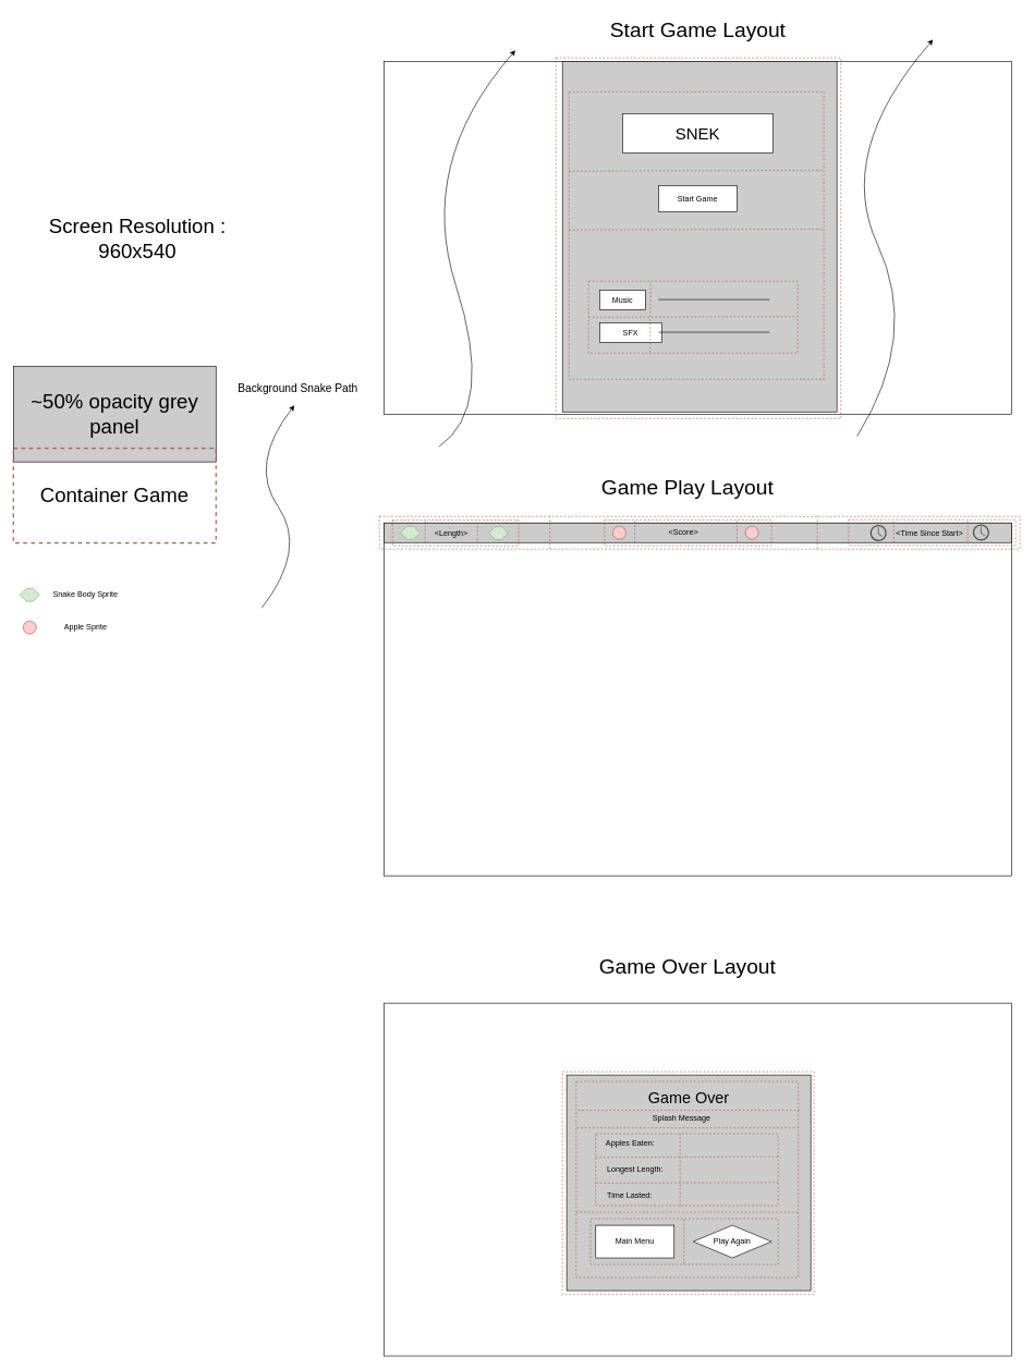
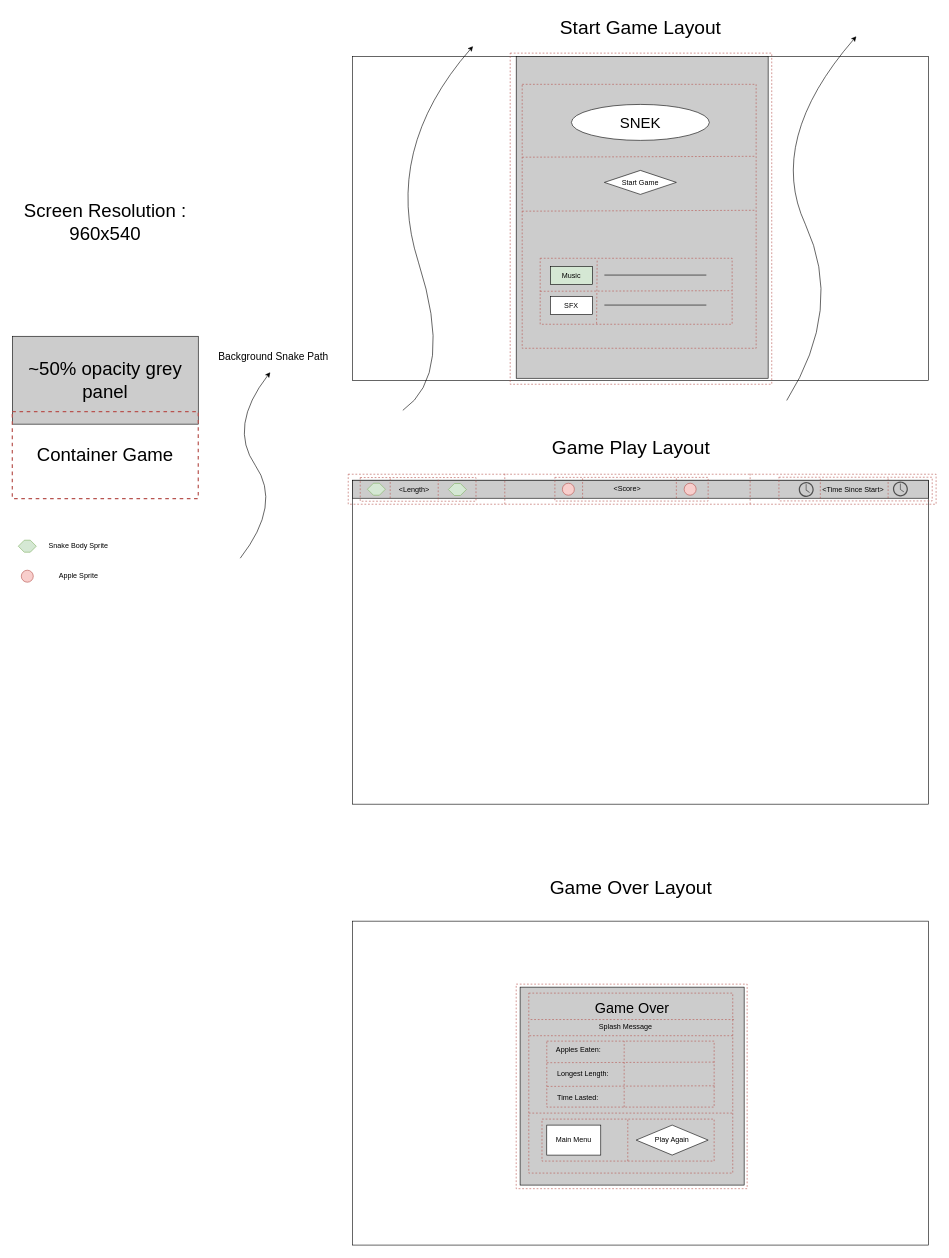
  <mxCell id="0" />
  <mxCell id="1" parent="0" />
  <mxCell id="2" value="" style="rounded=0;whiteSpace=wrap;html=1;" vertex="1" parent="1"><mxGeometry x="587" y="93.5" width="960" height="540" as="geometry" /></mxCell>
  <mxCell id="3" value="" style="rounded=0;whiteSpace=wrap;html=1;fillColor=#CCCCCC;" vertex="1" parent="1"><mxGeometry x="860" y="93.5" width="420" height="536.5" as="geometry" /></mxCell>
- <mxCell id="4" value="&lt;font style=&quot;font-size: 25px;&quot;&gt;SNEK&lt;/font&gt;" style="rounded=0;whiteSpace=wrap;html=1;" vertex="1" parent="1"><mxGeometry x="952" y="173.5" width="230" height="60" as="geometry" /></mxCell>
- <mxCell id="5" value="Start Game" style="rounded=0;whiteSpace=wrap;html=1;" vertex="1" parent="1"><mxGeometry x="1007" y="283.5" width="120" height="40" as="geometry" /></mxCell>
- <mxCell id="6" value="Music" style="rounded=0;whiteSpace=wrap;html=1;" vertex="1" parent="1"><mxGeometry x="917" y="443.5" width="70" height="30" as="geometry" /></mxCell>
+ <mxCell id="4" value="&lt;font style=&quot;font-size: 25px;&quot;&gt;SNEK&lt;/font&gt;" style="ellipse;whiteSpace=wrap;html=1;" vertex="1" parent="1"><mxGeometry x="952" y="173.5" width="230" height="60" as="geometry" /></mxCell>
+ <mxCell id="5" value="Start Game" style="rhombus;whiteSpace=wrap;html=1;" vertex="1" parent="1"><mxGeometry x="1007" y="283.5" width="120" height="40" as="geometry" /></mxCell>
+ <mxCell id="6" value="Music" style="rounded=0;whiteSpace=wrap;html=1;fillColor=#d5e8d4;" vertex="1" parent="1"><mxGeometry x="917" y="443.5" width="70" height="30" as="geometry" /></mxCell>
  <mxCell id="7" value="" style="endArrow=none;html=1;rounded=0;" edge="1" parent="1"><mxGeometry width="50" height="50" relative="1" as="geometry"><mxPoint x="1007" y="458" as="sourcePoint" /><mxPoint x="1177" y="458" as="targetPoint" /></mxGeometry></mxCell>
- <mxCell id="8" value="SFX" style="rounded=0;whiteSpace=wrap;html=1;" vertex="1" parent="1"><mxGeometry x="917" y="493.5" width="95" height="30" as="geometry" /></mxCell>
+ <mxCell id="8" value="SFX" style="rounded=0;whiteSpace=wrap;html=1;" vertex="1" parent="1"><mxGeometry x="917" y="493.5" width="70" height="30" as="geometry" /></mxCell>
  <mxCell id="9" value="" style="endArrow=none;html=1;rounded=0;" edge="1" parent="1"><mxGeometry width="50" height="50" relative="1" as="geometry"><mxPoint x="1007" y="508" as="sourcePoint" /><mxPoint x="1177" y="508" as="targetPoint" /></mxGeometry></mxCell>
  <mxCell id="10" value="" style="curved=1;endArrow=classic;html=1;rounded=0;" edge="1" parent="1"><mxGeometry width="50" height="50" relative="1" as="geometry"><mxPoint x="671" y="683.5" as="sourcePoint" /><mxPoint x="788" y="76.5" as="targetPoint" /><Array as="points"><mxPoint x="757" y="623.5" /><mxPoint x="637" y="249.5" /></Array></mxGeometry></mxCell>
  <mxCell id="11" value="" style="curved=1;endArrow=classic;html=1;rounded=0;" edge="1" parent="1"><mxGeometry width="50" height="50" relative="1" as="geometry"><mxPoint x="1311" y="667" as="sourcePoint" /><mxPoint x="1427" y="60" as="targetPoint" /><Array as="points"><mxPoint x="1407" y="513.5" /><mxPoint x="1277" y="233" /></Array></mxGeometry></mxCell>
  <mxCell id="12" value="" style="rounded=0;whiteSpace=wrap;html=1;" vertex="1" parent="1"><mxGeometry x="587" y="1535" width="960" height="540" as="geometry" /></mxCell>
  <mxCell id="13" value="&lt;font style=&quot;font-size: 32px;&quot;&gt;Start Game Layout&lt;/font&gt;" style="text;html=1;align=center;verticalAlign=middle;resizable=0;points=[];autosize=1;strokeColor=none;fillColor=none;" vertex="1" parent="1"><mxGeometry x="922" y="20" width="290" height="50" as="geometry" /></mxCell>
  <mxCell id="14" value="&lt;font style=&quot;font-size: 32px;&quot;&gt;Game Over Layout&lt;/font&gt;" style="text;html=1;align=center;verticalAlign=middle;resizable=0;points=[];autosize=1;strokeColor=none;fillColor=none;" vertex="1" parent="1"><mxGeometry x="906" y="1455" width="290" height="50" as="geometry" /></mxCell>
  <mxCell id="15" value="" style="rounded=0;whiteSpace=wrap;html=1;fillColor=none;dashed=1;strokeColor=#b85450;" vertex="1" parent="1"><mxGeometry x="850" y="88" width="436" height="552" as="geometry" /></mxCell>
  <mxCell id="16" value="" style="rounded=0;whiteSpace=wrap;html=1;fillColor=none;dashed=1;strokeColor=#b85450;" vertex="1" parent="1"><mxGeometry x="870" y="140" width="390" height="440" as="geometry" /></mxCell>
  <mxCell id="17" value="" style="rounded=0;whiteSpace=wrap;html=1;fillColor=none;dashed=1;strokeColor=#b85450;" vertex="1" parent="1"><mxGeometry x="900" y="430" width="320" height="110" as="geometry" /></mxCell>
  <mxCell id="18" value="" style="endArrow=none;html=1;rounded=0;fillColor=#f8cecc;strokeColor=#b85450;dashed=1;" edge="1" parent="1"><mxGeometry width="50" height="50" relative="1" as="geometry"><mxPoint x="994" y="539" as="sourcePoint" /><mxPoint x="995" y="431" as="targetPoint" /></mxGeometry></mxCell>
  <mxCell id="19" value="" style="endArrow=none;html=1;rounded=0;fillColor=#f8cecc;strokeColor=#b85450;dashed=1;" edge="1" parent="1"><mxGeometry width="50" height="50" relative="1" as="geometry"><mxPoint x="900" y="485" as="sourcePoint" /><mxPoint x="1219" y="484" as="targetPoint" /></mxGeometry></mxCell>
  <mxCell id="20" value="" style="endArrow=none;html=1;rounded=0;fillColor=#f8cecc;strokeColor=#b85450;dashed=1;" edge="1" parent="1"><mxGeometry width="50" height="50" relative="1" as="geometry"><mxPoint x="870" y="351.5" as="sourcePoint" /><mxPoint x="1260" y="350" as="targetPoint" /></mxGeometry></mxCell>
  <mxCell id="21" value="" style="endArrow=none;html=1;rounded=0;fillColor=#f8cecc;strokeColor=#b85450;dashed=1;" edge="1" parent="1"><mxGeometry width="50" height="50" relative="1" as="geometry"><mxPoint x="870" y="261.5" as="sourcePoint" /><mxPoint x="1260" y="260" as="targetPoint" /></mxGeometry></mxCell>
  <mxCell id="22" value="" style="rounded=0;whiteSpace=wrap;html=1;fillColor=#CCCCCC;" vertex="1" parent="1"><mxGeometry x="866.5" y="1645" width="373.5" height="330" as="geometry" /></mxCell>
  <mxCell id="23" value="" style="rounded=0;whiteSpace=wrap;html=1;fillColor=none;dashed=1;strokeColor=#b85450;" vertex="1" parent="1"><mxGeometry x="881" y="1655" width="340" height="300" as="geometry" /></mxCell>
  <mxCell id="24" value="&lt;font style=&quot;font-size: 24px;&quot;&gt;Game Over&lt;/font&gt;" style="text;html=1;align=center;verticalAlign=middle;whiteSpace=wrap;rounded=0;" vertex="1" parent="1"><mxGeometry x="988.75" y="1665" width="129" height="30" as="geometry" /></mxCell>
  <mxCell id="25" value="Apples Eaten:" style="text;html=1;align=center;verticalAlign=middle;whiteSpace=wrap;rounded=0;" vertex="1" parent="1"><mxGeometry x="924.5" y="1735" width="78" height="30" as="geometry" /></mxCell>
  <mxCell id="26" value="Longest Length:" style="text;html=1;align=center;verticalAlign=middle;whiteSpace=wrap;rounded=0;" vertex="1" parent="1"><mxGeometry x="924.5" y="1775" width="93" height="30" as="geometry" /></mxCell>
  <mxCell id="27" value="Time Lasted:" style="text;html=1;align=center;verticalAlign=middle;whiteSpace=wrap;rounded=0;" vertex="1" parent="1"><mxGeometry x="924.5" y="1815" width="75.5" height="30" as="geometry" /></mxCell>
- <mxCell id="28" value="Main Menu" style="rounded=0;whiteSpace=wrap;html=1;" vertex="1" parent="1"><mxGeometry x="911" y="1875" width="120" height="50" as="geometry" /></mxCell>
+ <mxCell id="28" value="Main Menu" style="rounded=0;whiteSpace=wrap;html=1;" vertex="1" parent="1"><mxGeometry x="911" y="1875" width="90" height="50" as="geometry" /></mxCell>
  <mxCell id="29" value="Play Again" style="rhombus;whiteSpace=wrap;html=1;" vertex="1" parent="1"><mxGeometry x="1060" y="1875" width="120" height="50" as="geometry" /></mxCell>
  <mxCell id="30" value="" style="endArrow=none;html=1;rounded=0;fillColor=#f8cecc;strokeColor=#b85450;dashed=1;" edge="1" parent="1"><mxGeometry width="50" height="50" relative="1" as="geometry"><mxPoint x="882" y="1726" as="sourcePoint" /><mxPoint x="1222" y="1726" as="targetPoint" /></mxGeometry></mxCell>
  <mxCell id="31" value="" style="endArrow=none;html=1;rounded=0;fillColor=#f8cecc;strokeColor=#b85450;dashed=1;" edge="1" parent="1"><mxGeometry width="50" height="50" relative="1" as="geometry"><mxPoint x="881" y="1855" as="sourcePoint" /><mxPoint x="1221" y="1855" as="targetPoint" /></mxGeometry></mxCell>
  <mxCell id="32" value="" style="rounded=0;whiteSpace=wrap;html=1;fillColor=none;dashed=1;strokeColor=#b85450;" vertex="1" parent="1"><mxGeometry x="911" y="1735" width="279" height="110" as="geometry" /></mxCell>
  <mxCell id="33" value="" style="rounded=0;whiteSpace=wrap;html=1;fillColor=none;dashed=1;strokeColor=#b85450;" vertex="1" parent="1"><mxGeometry x="903" y="1865" width="287" height="70" as="geometry" /></mxCell>
  <mxCell id="34" value="" style="endArrow=none;html=1;rounded=0;fillColor=#f8cecc;strokeColor=#b85450;dashed=1;" edge="1" parent="1"><mxGeometry width="50" height="50" relative="1" as="geometry"><mxPoint x="911" y="1771" as="sourcePoint" /><mxPoint x="1190" y="1770" as="targetPoint" /></mxGeometry></mxCell>
  <mxCell id="35" value="" style="endArrow=none;html=1;rounded=0;fillColor=#f8cecc;strokeColor=#b85450;dashed=1;" edge="1" parent="1"><mxGeometry width="50" height="50" relative="1" as="geometry"><mxPoint x="911.5" y="1810.5" as="sourcePoint" /><mxPoint x="1190.5" y="1809.5" as="targetPoint" /></mxGeometry></mxCell>
  <mxCell id="36" value="" style="endArrow=none;html=1;rounded=0;fillColor=#f8cecc;strokeColor=#b85450;dashed=1;" edge="1" parent="1"><mxGeometry width="50" height="50" relative="1" as="geometry"><mxPoint x="1040" y="1845" as="sourcePoint" /><mxPoint x="1040" y="1735" as="targetPoint" /></mxGeometry></mxCell>
  <mxCell id="37" value="" style="endArrow=none;html=1;rounded=0;fillColor=#f8cecc;strokeColor=#b85450;dashed=1;" edge="1" parent="1"><mxGeometry width="50" height="50" relative="1" as="geometry"><mxPoint x="1046" y="1935" as="sourcePoint" /><mxPoint x="1046.05" y="1865" as="targetPoint" /></mxGeometry></mxCell>
  <mxCell id="38" value="" style="endArrow=none;html=1;rounded=0;fillColor=#f8cecc;strokeColor=#b85450;dashed=1;" edge="1" parent="1"><mxGeometry width="50" height="50" relative="1" as="geometry"><mxPoint x="884" y="1699" as="sourcePoint" /><mxPoint x="1224" y="1699" as="targetPoint" /></mxGeometry></mxCell>
  <mxCell id="39" value="Splash Message" style="text;html=1;align=center;verticalAlign=middle;resizable=0;points=[];autosize=1;strokeColor=none;fillColor=none;" vertex="1" parent="1"><mxGeometry x="987" y="1697" width="110" height="30" as="geometry" /></mxCell>
  <mxCell id="40" value="" style="rounded=0;whiteSpace=wrap;html=1;" vertex="1" parent="1"><mxGeometry x="587" y="800" width="960" height="540" as="geometry" /></mxCell>
  <mxCell id="41" value="&lt;font style=&quot;font-size: 32px;&quot;&gt;Game Play Layout&lt;/font&gt;" style="text;html=1;align=center;verticalAlign=middle;resizable=0;points=[];autosize=1;strokeColor=none;fillColor=none;" vertex="1" parent="1"><mxGeometry x="906" y="720" width="290" height="50" as="geometry" /></mxCell>
  <mxCell id="42" value="" style="rounded=0;whiteSpace=wrap;html=1;fillColor=#CCCCCC;" vertex="1" parent="1"><mxGeometry x="587" y="800" width="960" height="30" as="geometry" /></mxCell>
  <mxCell id="43" value="&amp;lt;Time Since Start&amp;gt;" style="text;html=1;align=center;verticalAlign=middle;whiteSpace=wrap;rounded=0;" vertex="1" parent="1"><mxGeometry x="1367" y="800.5" width="110" height="30" as="geometry" /></mxCell>
  <mxCell id="44" value="&amp;lt;Score&amp;gt;&amp;nbsp;" style="text;html=1;align=center;verticalAlign=middle;whiteSpace=wrap;rounded=0;" vertex="1" parent="1"><mxGeometry x="1006.5" y="800" width="80" height="30" as="geometry" /></mxCell>
  <mxCell id="45" value="" style="ellipse;whiteSpace=wrap;html=1;aspect=fixed;fillColor=#f8cecc;strokeColor=#b85450;" vertex="1" parent="1"><mxGeometry x="937" y="805" width="20" height="20" as="geometry" /></mxCell>
  <mxCell id="46" value="" style="ellipse;whiteSpace=wrap;html=1;aspect=fixed;fillColor=#f8cecc;strokeColor=#b85450;" vertex="1" parent="1"><mxGeometry x="1140" y="805" width="20" height="20" as="geometry" /></mxCell>
  <mxCell id="47" value="" style="sketch=0;pointerEvents=1;shadow=0;dashed=0;html=1;strokeColor=none;fillColor=#505050;labelPosition=center;verticalLabelPosition=bottom;verticalAlign=top;outlineConnect=0;align=center;shape=mxgraph.office.concepts.clock;" vertex="1" parent="1"><mxGeometry x="1331" y="803" width="25" height="25" as="geometry" /></mxCell>
  <mxCell id="48" value="" style="sketch=0;pointerEvents=1;shadow=0;dashed=0;html=1;strokeColor=none;fillColor=#505050;labelPosition=center;verticalLabelPosition=bottom;verticalAlign=top;outlineConnect=0;align=center;shape=mxgraph.office.concepts.clock;" vertex="1" parent="1"><mxGeometry x="1488" y="802" width="25" height="25" as="geometry" /></mxCell>
  <mxCell id="49" value="" style="shape=hexagon;perimeter=hexagonPerimeter2;whiteSpace=wrap;html=1;fixedSize=1;size=10;fillColor=#d5e8d4;strokeColor=#82b366;" vertex="1" parent="1"><mxGeometry x="612" y="805" width="30" height="20" as="geometry" /></mxCell>
  <mxCell id="50" value="" style="shape=hexagon;perimeter=hexagonPerimeter2;whiteSpace=wrap;html=1;fixedSize=1;size=10;fillColor=#d5e8d4;strokeColor=#82b366;" vertex="1" parent="1"><mxGeometry x="747" y="805.5" width="30" height="20" as="geometry" /></mxCell>
  <mxCell id="51" value="&amp;lt;Length&amp;gt;" style="text;html=1;align=center;verticalAlign=middle;whiteSpace=wrap;rounded=0;" vertex="1" parent="1"><mxGeometry x="650" y="800.5" width="80" height="30" as="geometry" /></mxCell>
- <mxCell id="52" value="Screen Resolution : 960x540" style="text;html=1;align=center;verticalAlign=middle;whiteSpace=wrap;rounded=0;strokeWidth=5;fontSize=31;" vertex="1" parent="1"><mxGeometry x="55" y="292" width="310" height="146.5" as="geometry" /></mxCell>
+ <mxCell id="52" value="Screen Resolution : 960x540" style="text;html=1;align=center;verticalAlign=middle;whiteSpace=wrap;rounded=0;strokeWidth=5;fontSize=31;" vertex="1" parent="1"><mxGeometry x="20" y="297" width="310" height="146.5" as="geometry" /></mxCell>
  <mxCell id="53" value="~50% opacity grey panel" style="text;html=1;align=center;verticalAlign=middle;whiteSpace=wrap;rounded=0;strokeWidth=1;fontSize=31;strokeColor=#000000;fillColor=#CCCCCC;" vertex="1" parent="1"><mxGeometry x="20" y="560" width="310" height="146.5" as="geometry" /></mxCell>
  <mxCell id="54" value="Container Game" style="text;html=1;align=center;verticalAlign=middle;whiteSpace=wrap;rounded=0;strokeWidth=2;fontSize=31;strokeColor=#b85450;dashed=1;fillColor=none;" vertex="1" parent="1"><mxGeometry x="20" y="685.5" width="310" height="145" as="geometry" /></mxCell>
  <mxCell id="55" value="" style="shape=hexagon;perimeter=hexagonPerimeter2;whiteSpace=wrap;html=1;fixedSize=1;size=10;fillColor=#d5e8d4;strokeColor=#82b366;" vertex="1" parent="1"><mxGeometry x="30" y="900" width="30" height="20" as="geometry" /></mxCell>
  <mxCell id="56" value="" style="ellipse;whiteSpace=wrap;html=1;aspect=fixed;fillColor=#f8cecc;strokeColor=#b85450;" vertex="1" parent="1"><mxGeometry x="35" y="950" width="20" height="20" as="geometry" /></mxCell>
  <mxCell id="57" value="Snake Body Sprite" style="text;html=1;align=center;verticalAlign=middle;resizable=0;points=[];autosize=1;strokeColor=none;fillColor=none;" vertex="1" parent="1"><mxGeometry x="70" y="895" width="120" height="30" as="geometry" /></mxCell>
  <mxCell id="58" value="Apple Sprite" style="text;html=1;align=center;verticalAlign=middle;resizable=0;points=[];autosize=1;strokeColor=none;fillColor=none;" vertex="1" parent="1"><mxGeometry x="85" y="945" width="90" height="30" as="geometry" /></mxCell>
  <mxCell id="59" value="" style="text;html=1;align=center;verticalAlign=middle;whiteSpace=wrap;rounded=0;strokeWidth=1;fontSize=31;strokeColor=#b85450;dashed=1;fillColor=none;" vertex="1" parent="1"><mxGeometry x="580" y="790" width="980" height="50" as="geometry" /></mxCell>
  <mxCell id="60" value="" style="endArrow=none;html=1;rounded=0;fillColor=#f8cecc;strokeColor=#b85450;dashed=1;" edge="1" parent="1"><mxGeometry width="50" height="50" relative="1" as="geometry"><mxPoint x="841" y="840" as="sourcePoint" /><mxPoint x="841" y="787" as="targetPoint" /></mxGeometry></mxCell>
  <mxCell id="61" value="" style="endArrow=none;html=1;rounded=0;fillColor=#f8cecc;strokeColor=#b85450;dashed=1;" edge="1" parent="1"><mxGeometry width="50" height="50" relative="1" as="geometry"><mxPoint x="1250" y="840" as="sourcePoint" /><mxPoint x="1250" y="787" as="targetPoint" /></mxGeometry></mxCell>
  <mxCell id="62" value="" style="text;html=1;align=center;verticalAlign=middle;whiteSpace=wrap;rounded=0;strokeWidth=1;fontSize=31;strokeColor=#b85450;dashed=1;fillColor=none;" vertex="1" parent="1"><mxGeometry x="600" y="795.5" width="193" height="39.5" as="geometry" /></mxCell>
  <mxCell id="63" value="" style="text;html=1;align=center;verticalAlign=middle;whiteSpace=wrap;rounded=0;strokeWidth=1;fontSize=31;strokeColor=#b85450;dashed=1;fillColor=none;" vertex="1" parent="1"><mxGeometry x="924.5" y="795.25" width="255.5" height="39.5" as="geometry" /></mxCell>
  <mxCell id="64" value="" style="text;html=1;align=center;verticalAlign=middle;whiteSpace=wrap;rounded=0;strokeWidth=1;fontSize=31;strokeColor=#b85450;dashed=1;fillColor=none;" vertex="1" parent="1"><mxGeometry x="1298" y="795" width="255.5" height="39.5" as="geometry" /></mxCell>
  <mxCell id="65" value="" style="endArrow=none;html=1;rounded=0;fillColor=#f8cecc;strokeColor=#b85450;dashed=1;" edge="1" parent="1"><mxGeometry width="50" height="50" relative="1" as="geometry"><mxPoint x="650" y="830" as="sourcePoint" /><mxPoint x="650" y="795" as="targetPoint" /></mxGeometry></mxCell>
  <mxCell id="66" value="" style="endArrow=none;html=1;rounded=0;fillColor=#f8cecc;strokeColor=#b85450;dashed=1;" edge="1" parent="1"><mxGeometry width="50" height="50" relative="1" as="geometry"><mxPoint x="730" y="832" as="sourcePoint" /><mxPoint x="730" y="797" as="targetPoint" /></mxGeometry></mxCell>
  <mxCell id="67" value="" style="endArrow=none;html=1;rounded=0;fillColor=#f8cecc;strokeColor=#b85450;dashed=1;" edge="1" parent="1"><mxGeometry width="50" height="50" relative="1" as="geometry"><mxPoint x="970.68" y="830" as="sourcePoint" /><mxPoint x="970.68" y="795" as="targetPoint" /></mxGeometry></mxCell>
  <mxCell id="68" value="" style="endArrow=none;html=1;rounded=0;fillColor=#f8cecc;strokeColor=#b85450;dashed=1;" edge="1" parent="1"><mxGeometry width="50" height="50" relative="1" as="geometry"><mxPoint x="1127" y="830" as="sourcePoint" /><mxPoint x="1127" y="795" as="targetPoint" /></mxGeometry></mxCell>
  <mxCell id="69" value="" style="endArrow=none;html=1;rounded=0;fillColor=#f8cecc;strokeColor=#b85450;dashed=1;" edge="1" parent="1"><mxGeometry width="50" height="50" relative="1" as="geometry"><mxPoint x="1367" y="830.5" as="sourcePoint" /><mxPoint x="1367" y="795.5" as="targetPoint" /></mxGeometry></mxCell>
  <mxCell id="70" value="" style="endArrow=none;html=1;rounded=0;fillColor=#f8cecc;strokeColor=#b85450;dashed=1;" edge="1" parent="1"><mxGeometry width="50" height="50" relative="1" as="geometry"><mxPoint x="1480" y="830" as="sourcePoint" /><mxPoint x="1480" y="795" as="targetPoint" /></mxGeometry></mxCell>
  <mxCell id="71" value="" style="rounded=0;whiteSpace=wrap;html=1;fillColor=none;dashed=1;strokeColor=#b85450;" vertex="1" parent="1"><mxGeometry x="860" y="1640" width="385" height="341" as="geometry" /></mxCell>
  <mxCell id="72" value="" style="curved=1;endArrow=classic;html=1;rounded=0;" edge="1" parent="1"><mxGeometry width="50" height="50" relative="1" as="geometry"><mxPoint x="400" y="930" as="sourcePoint" /><mxPoint x="450" y="620" as="targetPoint" /><Array as="points"><mxPoint x="470" y="840" /><mxPoint x="380" y="710" /></Array></mxGeometry></mxCell>
  <mxCell id="73" value="Background Snake Path" style="text;html=1;align=center;verticalAlign=middle;resizable=0;points=[];autosize=1;strokeColor=none;fillColor=none;strokeWidth=7;fontSize=17;" vertex="1" parent="1"><mxGeometry x="350" y="580" width="210" height="30" as="geometry" /></mxCell>
